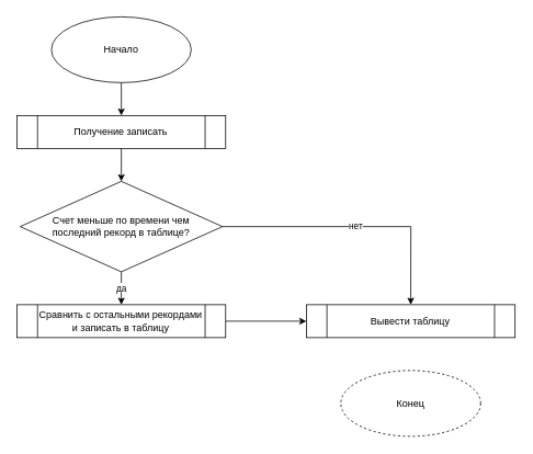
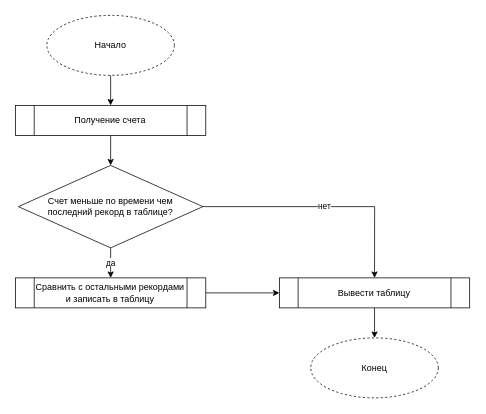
  <mxCell id="0" />
  <mxCell id="1" parent="0" />
- <mxCell id="2" value="Начало" style="ellipse;whiteSpace=wrap;html=1;" vertex="1" parent="1"><mxGeometry x="62" y="20" width="170" height="80" as="geometry" /></mxCell>
+ <mxCell id="2" value="Начало" style="ellipse;whiteSpace=wrap;html=1;dashed=1;" vertex="1" parent="1"><mxGeometry x="62" y="20" width="170" height="80" as="geometry" /></mxCell>
  <mxCell id="3" value="Конец" style="ellipse;whiteSpace=wrap;html=1;dashed=1;" vertex="1" parent="1"><mxGeometry x="413.88" y="450" width="170" height="80" as="geometry" /></mxCell>
- <mxCell id="4" value="Получение записать" style="shape=process;whiteSpace=wrap;html=1;backgroundOutline=1;" vertex="1" parent="1"><mxGeometry x="20.13" y="140" width="253.75" height="40" as="geometry" /></mxCell>
+ <mxCell id="4" value="Получение счета" style="shape=process;whiteSpace=wrap;html=1;backgroundOutline=1;" vertex="1" parent="1"><mxGeometry x="20.13" y="140" width="253.75" height="40" as="geometry" /></mxCell>
  <mxCell id="5" value="Счет меньше по времени чем &lt;br&gt;последний рекорд в таблице?" style="rhombus;whiteSpace=wrap;html=1;" vertex="1" parent="1"><mxGeometry x="24.04" y="220" width="245.94" height="110" as="geometry" /></mxCell>
  <mxCell id="6" value="нет" style="endArrow=classic;html=1;rounded=0;exitX=1;exitY=0.5;exitDx=0;exitDy=0;entryX=0.5;entryY=0;entryDx=0;entryDy=0;" edge="1" parent="1" source="5" target="7"><mxGeometry x="-0.0" width="50" height="50" relative="1" as="geometry"><mxPoint x="392" y="370" as="sourcePoint" /><mxPoint x="512" y="275" as="targetPoint" /><Array as="points"><mxPoint x="499" y="275" /></Array><mxPoint as="offset" /></mxGeometry></mxCell>
  <mxCell id="7" value="Вывести таблицу" style="shape=process;whiteSpace=wrap;html=1;backgroundOutline=1;" vertex="1" parent="1"><mxGeometry x="372.01" y="370" width="253.75" height="40" as="geometry" /></mxCell>
  <mxCell id="8" value="Сравнить с остальными рекордами и записать в таблицу" style="shape=process;whiteSpace=wrap;html=1;backgroundOutline=1;" vertex="1" parent="1"><mxGeometry x="20.13" y="370" width="253.75" height="40" as="geometry" /></mxCell>
  <mxCell id="9" value="да" style="endArrow=classic;html=1;rounded=0;exitX=0.5;exitY=1;exitDx=0;exitDy=0;entryX=0.5;entryY=0;entryDx=0;entryDy=0;" edge="1" parent="1" source="5" target="8"><mxGeometry width="50" height="50" relative="1" as="geometry"><mxPoint x="392" y="350" as="sourcePoint" /><mxPoint x="442" y="300" as="targetPoint" /></mxGeometry></mxCell>
  <mxCell id="10" value="" style="endArrow=classic;html=1;rounded=0;exitX=1;exitY=0.5;exitDx=0;exitDy=0;entryX=0;entryY=0.5;entryDx=0;entryDy=0;" edge="1" parent="1" source="8" target="7"><mxGeometry width="50" height="50" relative="1" as="geometry"><mxPoint x="392" y="350" as="sourcePoint" /><mxPoint x="442" y="300" as="targetPoint" /></mxGeometry></mxCell>
+ <mxCell id="11" value="" style="endArrow=classic;html=1;rounded=0;exitX=0.5;exitY=1;exitDx=0;exitDy=0;entryX=0.5;entryY=0;entryDx=0;entryDy=0;" edge="1" parent="1" source="7" target="3"><mxGeometry width="50" height="50" relative="1" as="geometry"><mxPoint x="392" y="450" as="sourcePoint" /><mxPoint x="442" y="400" as="targetPoint" /></mxGeometry></mxCell>
  <mxCell id="12" value="" style="endArrow=classic;html=1;rounded=0;exitX=0.5;exitY=1;exitDx=0;exitDy=0;entryX=0.5;entryY=0;entryDx=0;entryDy=0;" edge="1" parent="1" source="2" target="4"><mxGeometry width="50" height="50" relative="1" as="geometry"><mxPoint x="392" y="350" as="sourcePoint" /><mxPoint x="442" y="300" as="targetPoint" /></mxGeometry></mxCell>
  <mxCell id="13" value="" style="endArrow=classic;html=1;rounded=0;exitX=0.5;exitY=1;exitDx=0;exitDy=0;entryX=0.5;entryY=0;entryDx=0;entryDy=0;" edge="1" parent="1" source="4" target="5"><mxGeometry width="50" height="50" relative="1" as="geometry"><mxPoint x="392" y="350" as="sourcePoint" /><mxPoint x="442" y="300" as="targetPoint" /></mxGeometry></mxCell>
